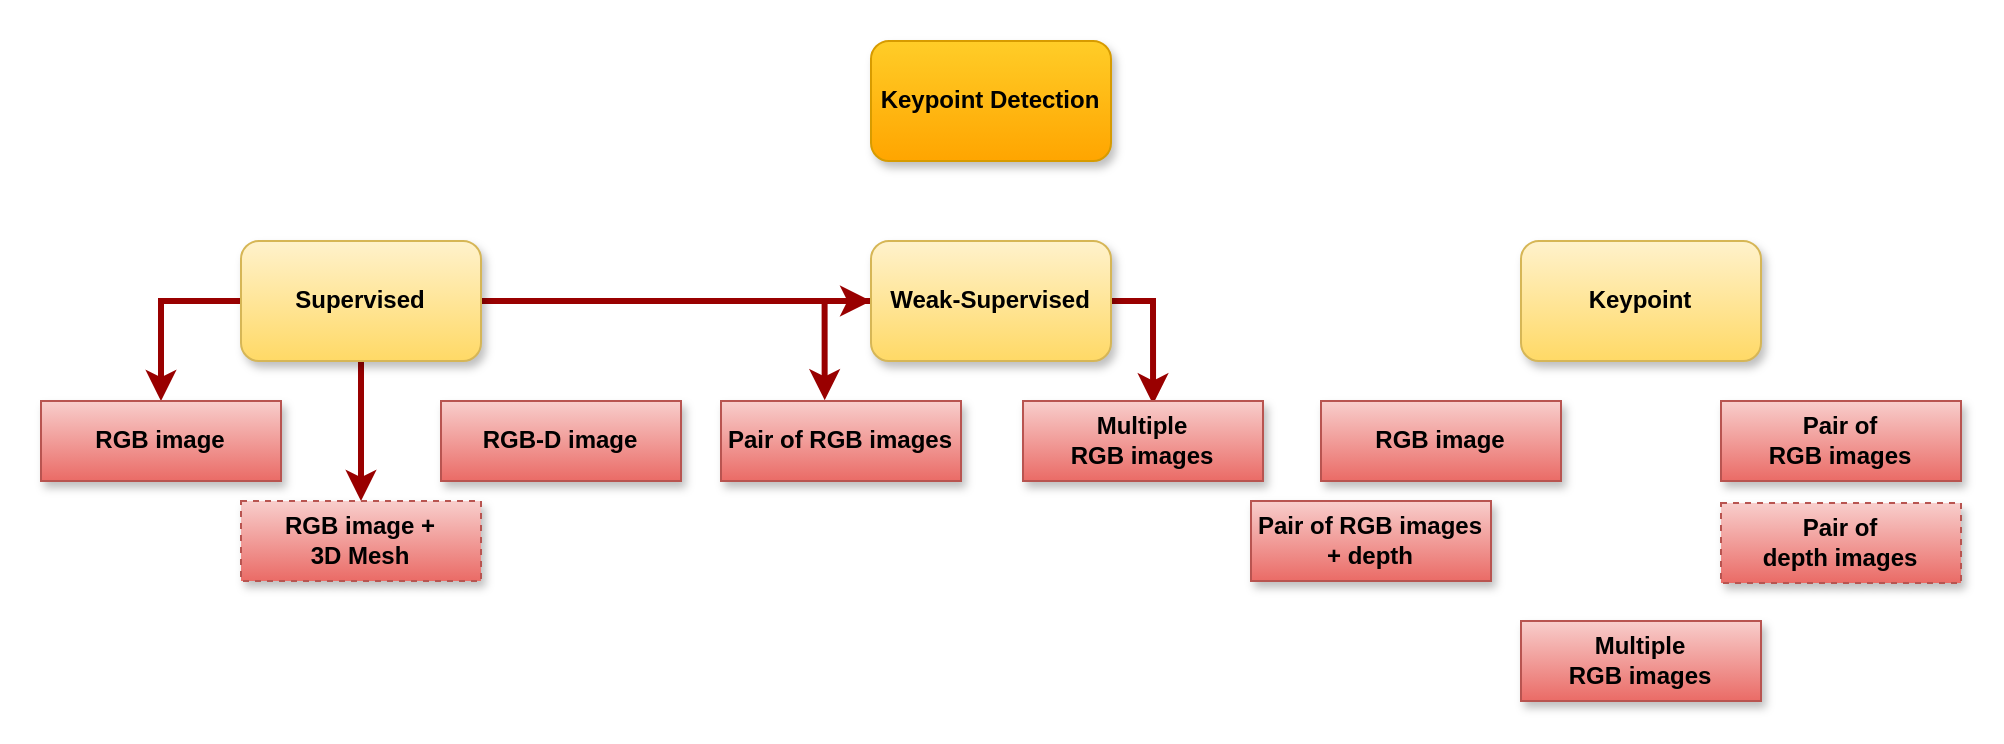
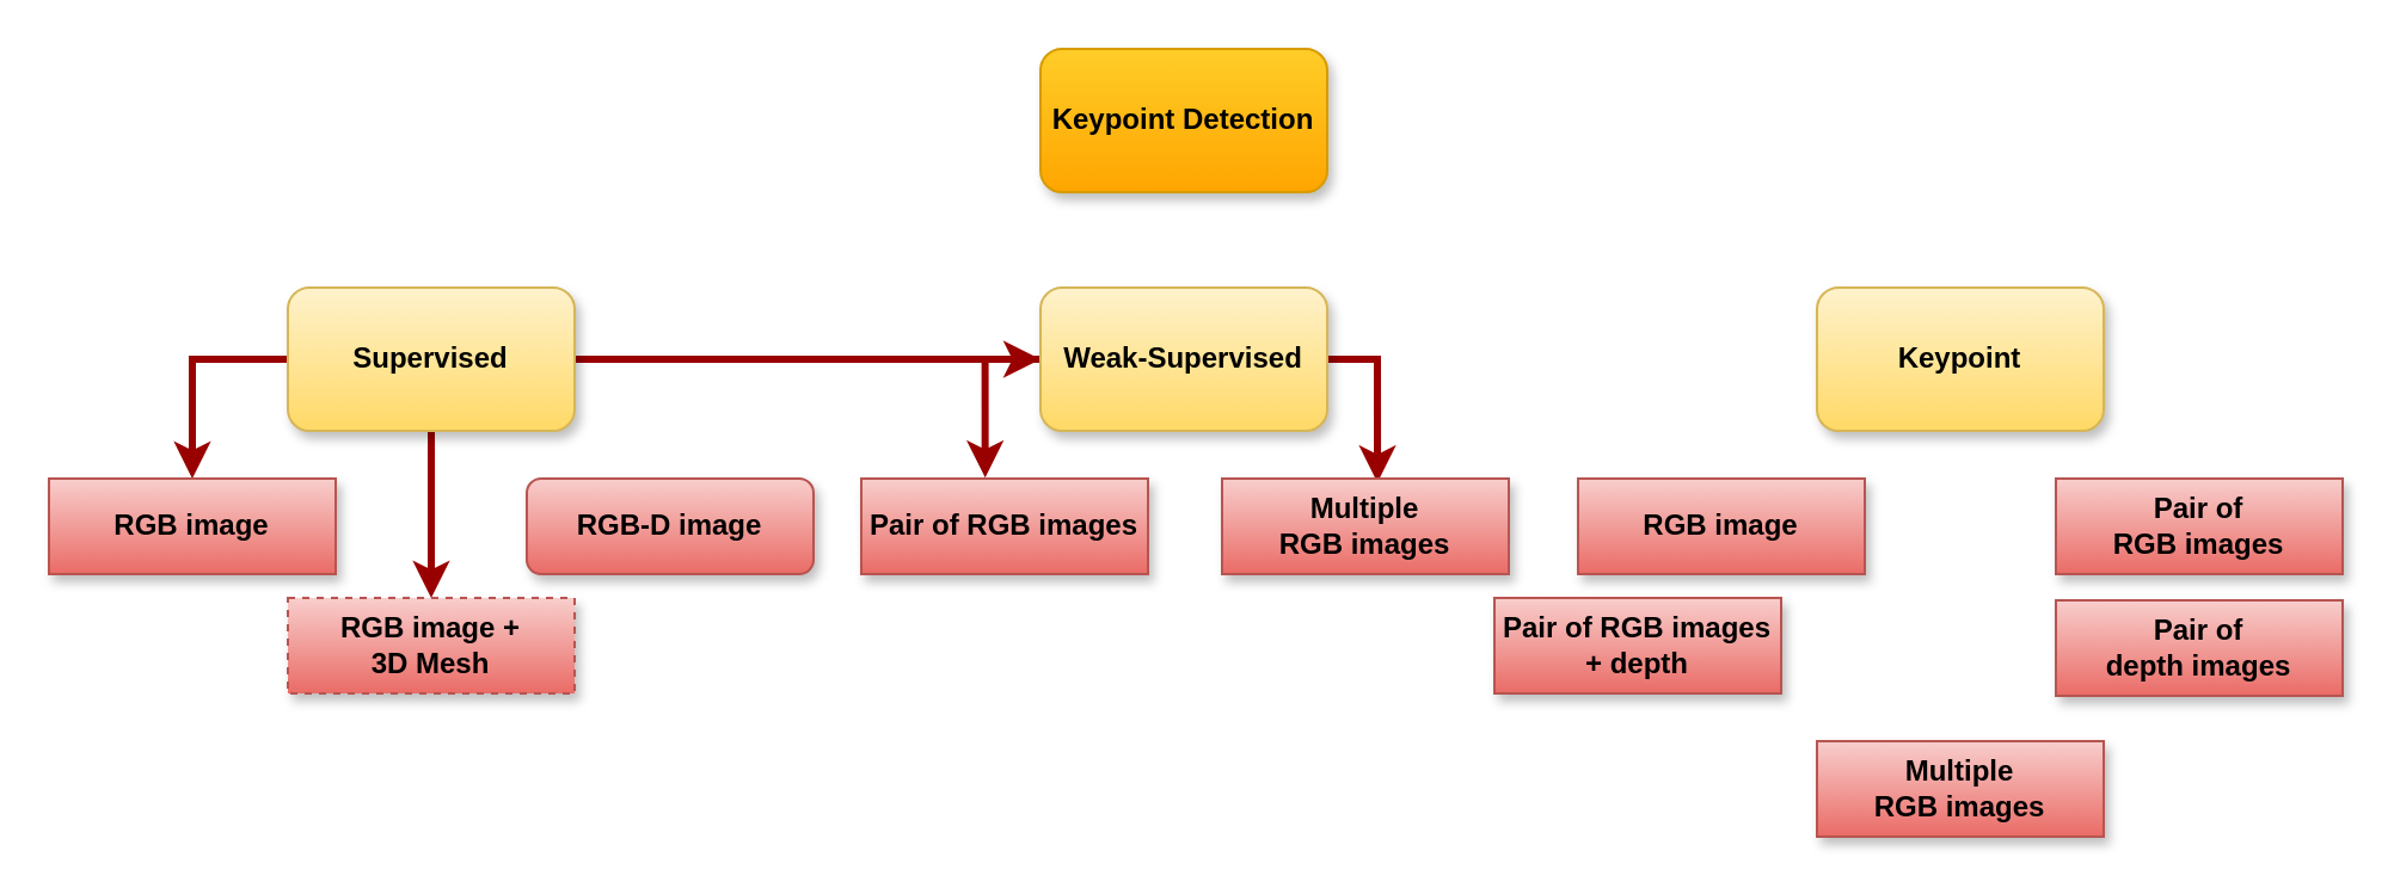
  <mxCell id="0" />
  <mxCell id="1" parent="0" />
  <mxCell id="2" value="Keypoint Detection" style="rounded=1;whiteSpace=wrap;html=1;fillColor=#ffcd28;strokeColor=#d79b00;fontStyle=1;gradientColor=#ffa500;shadow=1;" vertex="1" parent="1"><mxGeometry x="435" y="20" width="120" height="60" as="geometry" /></mxCell>
  <mxCell id="3" style="edgeStyle=orthogonalEdgeStyle;rounded=0;orthogonalLoop=1;jettySize=auto;html=1;entryX=0.5;entryY=0;entryDx=0;entryDy=0;exitX=0;exitY=0.5;exitDx=0;exitDy=0;spacing=3;gradientColor=#ea6b66;fillColor=#f8cecc;strokeColor=#990000;strokeWidth=3;" edge="1" parent="1" source="6" target="11"><mxGeometry relative="1" as="geometry"><mxPoint x="100" y="190" as="targetPoint" /></mxGeometry></mxCell>
  <mxCell id="4" style="edgeStyle=orthogonalEdgeStyle;rounded=0;orthogonalLoop=1;jettySize=auto;html=1;exitX=1;exitY=0.5;exitDx=0;exitDy=0;strokeColor=#990000;strokeWidth=3;" edge="1" parent="1" source="6" target="10"><mxGeometry relative="1" as="geometry" /></mxCell>
  <mxCell id="5" style="edgeStyle=orthogonalEdgeStyle;rounded=0;orthogonalLoop=1;jettySize=auto;html=1;exitX=0.5;exitY=1;exitDx=0;exitDy=0;strokeColor=#990000;strokeWidth=3;" edge="1" parent="1" source="6" target="13"><mxGeometry relative="1" as="geometry" /></mxCell>
  <mxCell id="6" value="Supervised" style="rounded=1;whiteSpace=wrap;html=1;fillColor=#fff2cc;strokeColor=#d6b656;fontStyle=1;gradientColor=#ffd966;shadow=1;comic=0;glass=0;" vertex="1" parent="1"><mxGeometry x="120" y="120" width="120" height="60" as="geometry" /></mxCell>
  <mxCell id="7" value="Keypoint" style="rounded=1;whiteSpace=wrap;html=1;fillColor=#fff2cc;strokeColor=#d6b656;fontStyle=1;gradientColor=#ffd966;shadow=1;" vertex="1" parent="1"><mxGeometry x="760" y="120" width="120" height="60" as="geometry" /></mxCell>
  <mxCell id="8" style="edgeStyle=orthogonalEdgeStyle;rounded=0;orthogonalLoop=1;jettySize=auto;html=1;exitX=0;exitY=0.5;exitDx=0;exitDy=0;entryX=0.432;entryY=-0.011;entryDx=0;entryDy=0;entryPerimeter=0;strokeColor=#990000;strokeWidth=3;" edge="1" parent="1" source="10" target="14"><mxGeometry relative="1" as="geometry" /></mxCell>
  <mxCell id="9" style="edgeStyle=orthogonalEdgeStyle;rounded=0;orthogonalLoop=1;jettySize=auto;html=1;exitX=1;exitY=0.5;exitDx=0;exitDy=0;entryX=0.542;entryY=0.041;entryDx=0;entryDy=0;entryPerimeter=0;strokeColor=#990000;strokeWidth=3;" edge="1" parent="1" source="10" target="15"><mxGeometry relative="1" as="geometry" /></mxCell>
  <mxCell id="10" value="Weak-Supervised" style="rounded=1;whiteSpace=wrap;html=1;fillColor=#fff2cc;strokeColor=#d6b656;fontStyle=1;gradientColor=#ffd966;shadow=1;" vertex="1" parent="1"><mxGeometry x="435" y="120" width="120" height="60" as="geometry" /></mxCell>
  <mxCell id="11" value="RGB image" style="rounded=0;whiteSpace=wrap;html=1;gradientColor=#ea6b66;fillColor=#f8cecc;strokeColor=#b85450;fontStyle=1;shadow=1;" vertex="1" parent="1"><mxGeometry x="20" y="200" width="120" height="40" as="geometry" /></mxCell>
- <mxCell id="12" value="RGB-D image" style="rounded=0;whiteSpace=wrap;html=1;gradientColor=#ea6b66;fillColor=#f8cecc;strokeColor=#b85450;fontStyle=1;shadow=1;" vertex="1" parent="1"><mxGeometry x="220" y="200" width="120" height="40" as="geometry" /></mxCell>
+ <mxCell id="12" value="RGB-D image" style="whiteSpace=wrap;html=1;gradientColor=#ea6b66;fillColor=#f8cecc;strokeColor=#b85450;fontStyle=1;shadow=1;rounded=1;" vertex="1" parent="1"><mxGeometry x="220" y="200" width="120" height="40" as="geometry" /></mxCell>
  <mxCell id="13" value="&lt;div&gt;RGB image + &lt;br&gt;&lt;/div&gt;&lt;div&gt;3D Mesh&lt;/div&gt;" style="rounded=0;whiteSpace=wrap;html=1;gradientColor=#ea6b66;fillColor=#f8cecc;strokeColor=#b85450;fontStyle=1;shadow=1;dashed=1;" vertex="1" parent="1"><mxGeometry x="120" y="250" width="120" height="40" as="geometry" /></mxCell>
  <mxCell id="14" value="Pair of RGB images" style="rounded=0;whiteSpace=wrap;html=1;gradientColor=#ea6b66;fillColor=#f8cecc;strokeColor=#b85450;fontStyle=1;shadow=1;" vertex="1" parent="1"><mxGeometry x="360" y="200" width="120" height="40" as="geometry" /></mxCell>
  <mxCell id="15" value="&lt;div&gt;Multiple&lt;/div&gt;&lt;div&gt; RGB images&lt;/div&gt;" style="rounded=0;whiteSpace=wrap;html=1;gradientColor=#ea6b66;fillColor=#f8cecc;strokeColor=#b85450;fontStyle=1;shadow=1;" vertex="1" parent="1"><mxGeometry x="511" y="200" width="120" height="40" as="geometry" /></mxCell>
  <mxCell id="16" value="RGB image" style="rounded=0;whiteSpace=wrap;html=1;gradientColor=#ea6b66;fillColor=#f8cecc;strokeColor=#b85450;fontStyle=1;shadow=1;" vertex="1" parent="1"><mxGeometry x="660" y="200" width="120" height="40" as="geometry" /></mxCell>
  <mxCell id="17" value="&lt;div&gt;Pair of &lt;br&gt;&lt;/div&gt;&lt;div&gt;RGB images&lt;/div&gt;" style="rounded=0;whiteSpace=wrap;html=1;gradientColor=#ea6b66;fillColor=#f8cecc;strokeColor=#b85450;fontStyle=1;shadow=1;" vertex="1" parent="1"><mxGeometry x="860" y="200" width="120" height="40" as="geometry" /></mxCell>
  <mxCell id="18" value="Pair of RGB images + depth" style="rounded=0;whiteSpace=wrap;html=1;gradientColor=#ea6b66;fillColor=#f8cecc;strokeColor=#b85450;fontStyle=1;shadow=1;" vertex="1" parent="1"><mxGeometry x="625" y="250" width="120" height="40" as="geometry" /></mxCell>
- <mxCell id="19" value="&lt;div&gt;Pair of &lt;br&gt;&lt;/div&gt;&lt;div&gt;depth images&lt;/div&gt;" style="rounded=0;whiteSpace=wrap;html=1;gradientColor=#ea6b66;fillColor=#f8cecc;strokeColor=#b85450;fontStyle=1;shadow=1;dashed=1;" vertex="1" parent="1"><mxGeometry x="860" y="251" width="120" height="40" as="geometry" /></mxCell>
+ <mxCell id="19" value="&lt;div&gt;Pair of &lt;br&gt;&lt;/div&gt;&lt;div&gt;depth images&lt;/div&gt;" style="rounded=0;whiteSpace=wrap;html=1;gradientColor=#ea6b66;fillColor=#f8cecc;strokeColor=#b85450;fontStyle=1;shadow=1;" vertex="1" parent="1"><mxGeometry x="860" y="251" width="120" height="40" as="geometry" /></mxCell>
  <mxCell id="20" value="&lt;div&gt;Multiple&lt;/div&gt;&lt;div&gt; RGB images&lt;/div&gt;" style="rounded=0;whiteSpace=wrap;html=1;gradientColor=#ea6b66;fillColor=#f8cecc;strokeColor=#b85450;fontStyle=1;shadow=1;" vertex="1" parent="1"><mxGeometry x="760" y="310" width="120" height="40" as="geometry" /></mxCell>
